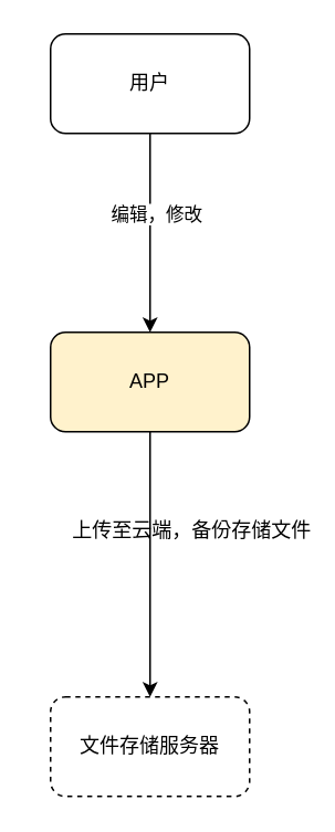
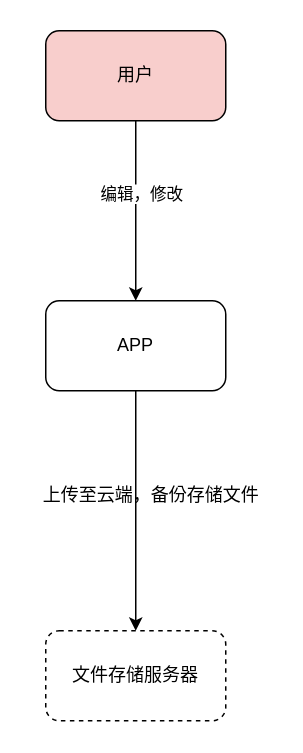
  <mxCell id="0" />
  <mxCell id="1" parent="0" />
  <mxCell id="2" style="edgeStyle=orthogonalEdgeStyle;rounded=0;orthogonalLoop=1;jettySize=auto;html=1;exitX=0.5;exitY=1;exitDx=0;exitDy=0;entryX=0.5;entryY=0;entryDx=0;entryDy=0;" edge="1" parent="1" source="4" target="7"><mxGeometry relative="1" as="geometry" /></mxCell>
  <mxCell id="3" value="编辑，修改" style="edgeLabel;html=1;align=center;verticalAlign=middle;resizable=0;points=[];" vertex="1" connectable="0" parent="2"><mxGeometry x="-0.2" y="3" relative="1" as="geometry"><mxPoint as="offset" /></mxGeometry></mxCell>
- <mxCell id="4" value="用户" style="rounded=1;whiteSpace=wrap;html=1;" vertex="1" parent="1"><mxGeometry x="30" y="20" width="120" height="60" as="geometry" /></mxCell>
+ <mxCell id="4" value="用户" style="rounded=1;whiteSpace=wrap;html=1;fillColor=#f8cecc;" vertex="1" parent="1"><mxGeometry x="30" y="20" width="120" height="60" as="geometry" /></mxCell>
  <mxCell id="5" value="文件存储服务器" style="rounded=1;whiteSpace=wrap;html=1;dashed=1;" vertex="1" parent="1"><mxGeometry x="30" y="420" width="120" height="60" as="geometry" /></mxCell>
  <mxCell id="6" style="edgeStyle=orthogonalEdgeStyle;rounded=0;orthogonalLoop=1;jettySize=auto;html=1;exitX=0.5;exitY=1;exitDx=0;exitDy=0;entryX=0.5;entryY=0;entryDx=0;entryDy=0;" edge="1" parent="1" source="7" target="5"><mxGeometry relative="1" as="geometry" /></mxCell>
- <mxCell id="7" value="APP" style="rounded=1;whiteSpace=wrap;html=1;fillColor=#fff2cc;" vertex="1" parent="1"><mxGeometry x="30" y="200" width="120" height="60" as="geometry" /></mxCell>
- <mxCell id="8" value="上传至云端，备份存储文件" style="text;html=1;align=center;verticalAlign=middle;resizable=0;points=[];autosize=1;strokeColor=none;fillColor=none;" vertex="1" parent="1"><mxGeometry x="35" y="310" width="160" height="20" as="geometry" /></mxCell>
+ <mxCell id="7" value="APP" style="rounded=1;whiteSpace=wrap;html=1;" vertex="1" parent="1"><mxGeometry x="30" y="200" width="120" height="60" as="geometry" /></mxCell>
+ <mxCell id="8" value="上传至云端，备份存储文件" style="text;html=1;align=center;verticalAlign=middle;resizable=0;points=[];autosize=1;strokeColor=none;fillColor=none;" vertex="1" parent="1"><mxGeometry x="20" y="320" width="160" height="20" as="geometry" /></mxCell>
